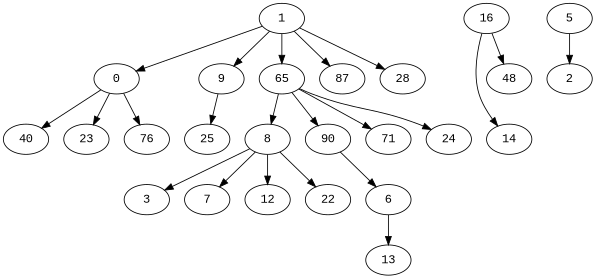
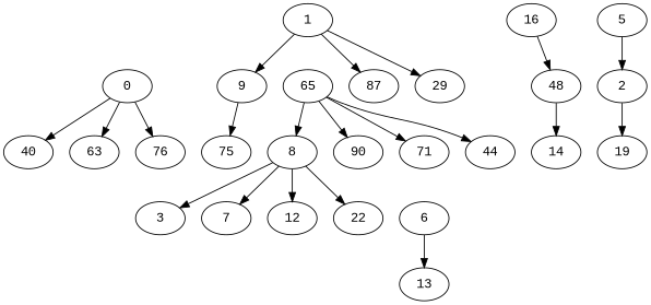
  digraph {
    fontname="Liberation Mono"
    node [fontname="Liberation Mono"]
    edge [fontname="Liberation Mono"]
    1
    0
    9
    n4 [label=65]
    n5 [label=87]
-   28
+   28 [label=29]
    n7 [label=40]
-   23
+   23 [label=63]
    n9 [label=76]
-   25
+   25 [label=75]
    8
    n12 [label=90]
    n13 [label=71]
-   24
+   24 [label=44]
    16
    14
    n17 [label=48]
    3
    7
    12
    22
    n22 [label=6]
    5
    2
    13
-   1 -> 0
+   19
    1 -> 9
-   1 -> n4
    1 -> n5
    1 -> 28
    0 -> n7
    0 -> 23
    0 -> n9
    9 -> 25
    n4 -> 8
    n4 -> n12
    n4 -> n13
    n4 -> 24
    8 -> 3
    8 -> 7
    8 -> 12
    8 -> 22
-   n12 -> n22
-   16 -> 14
+   n17 -> 14
    16 -> n17
    n22 -> 13
    5 -> 2
+   2 -> 19
  }
